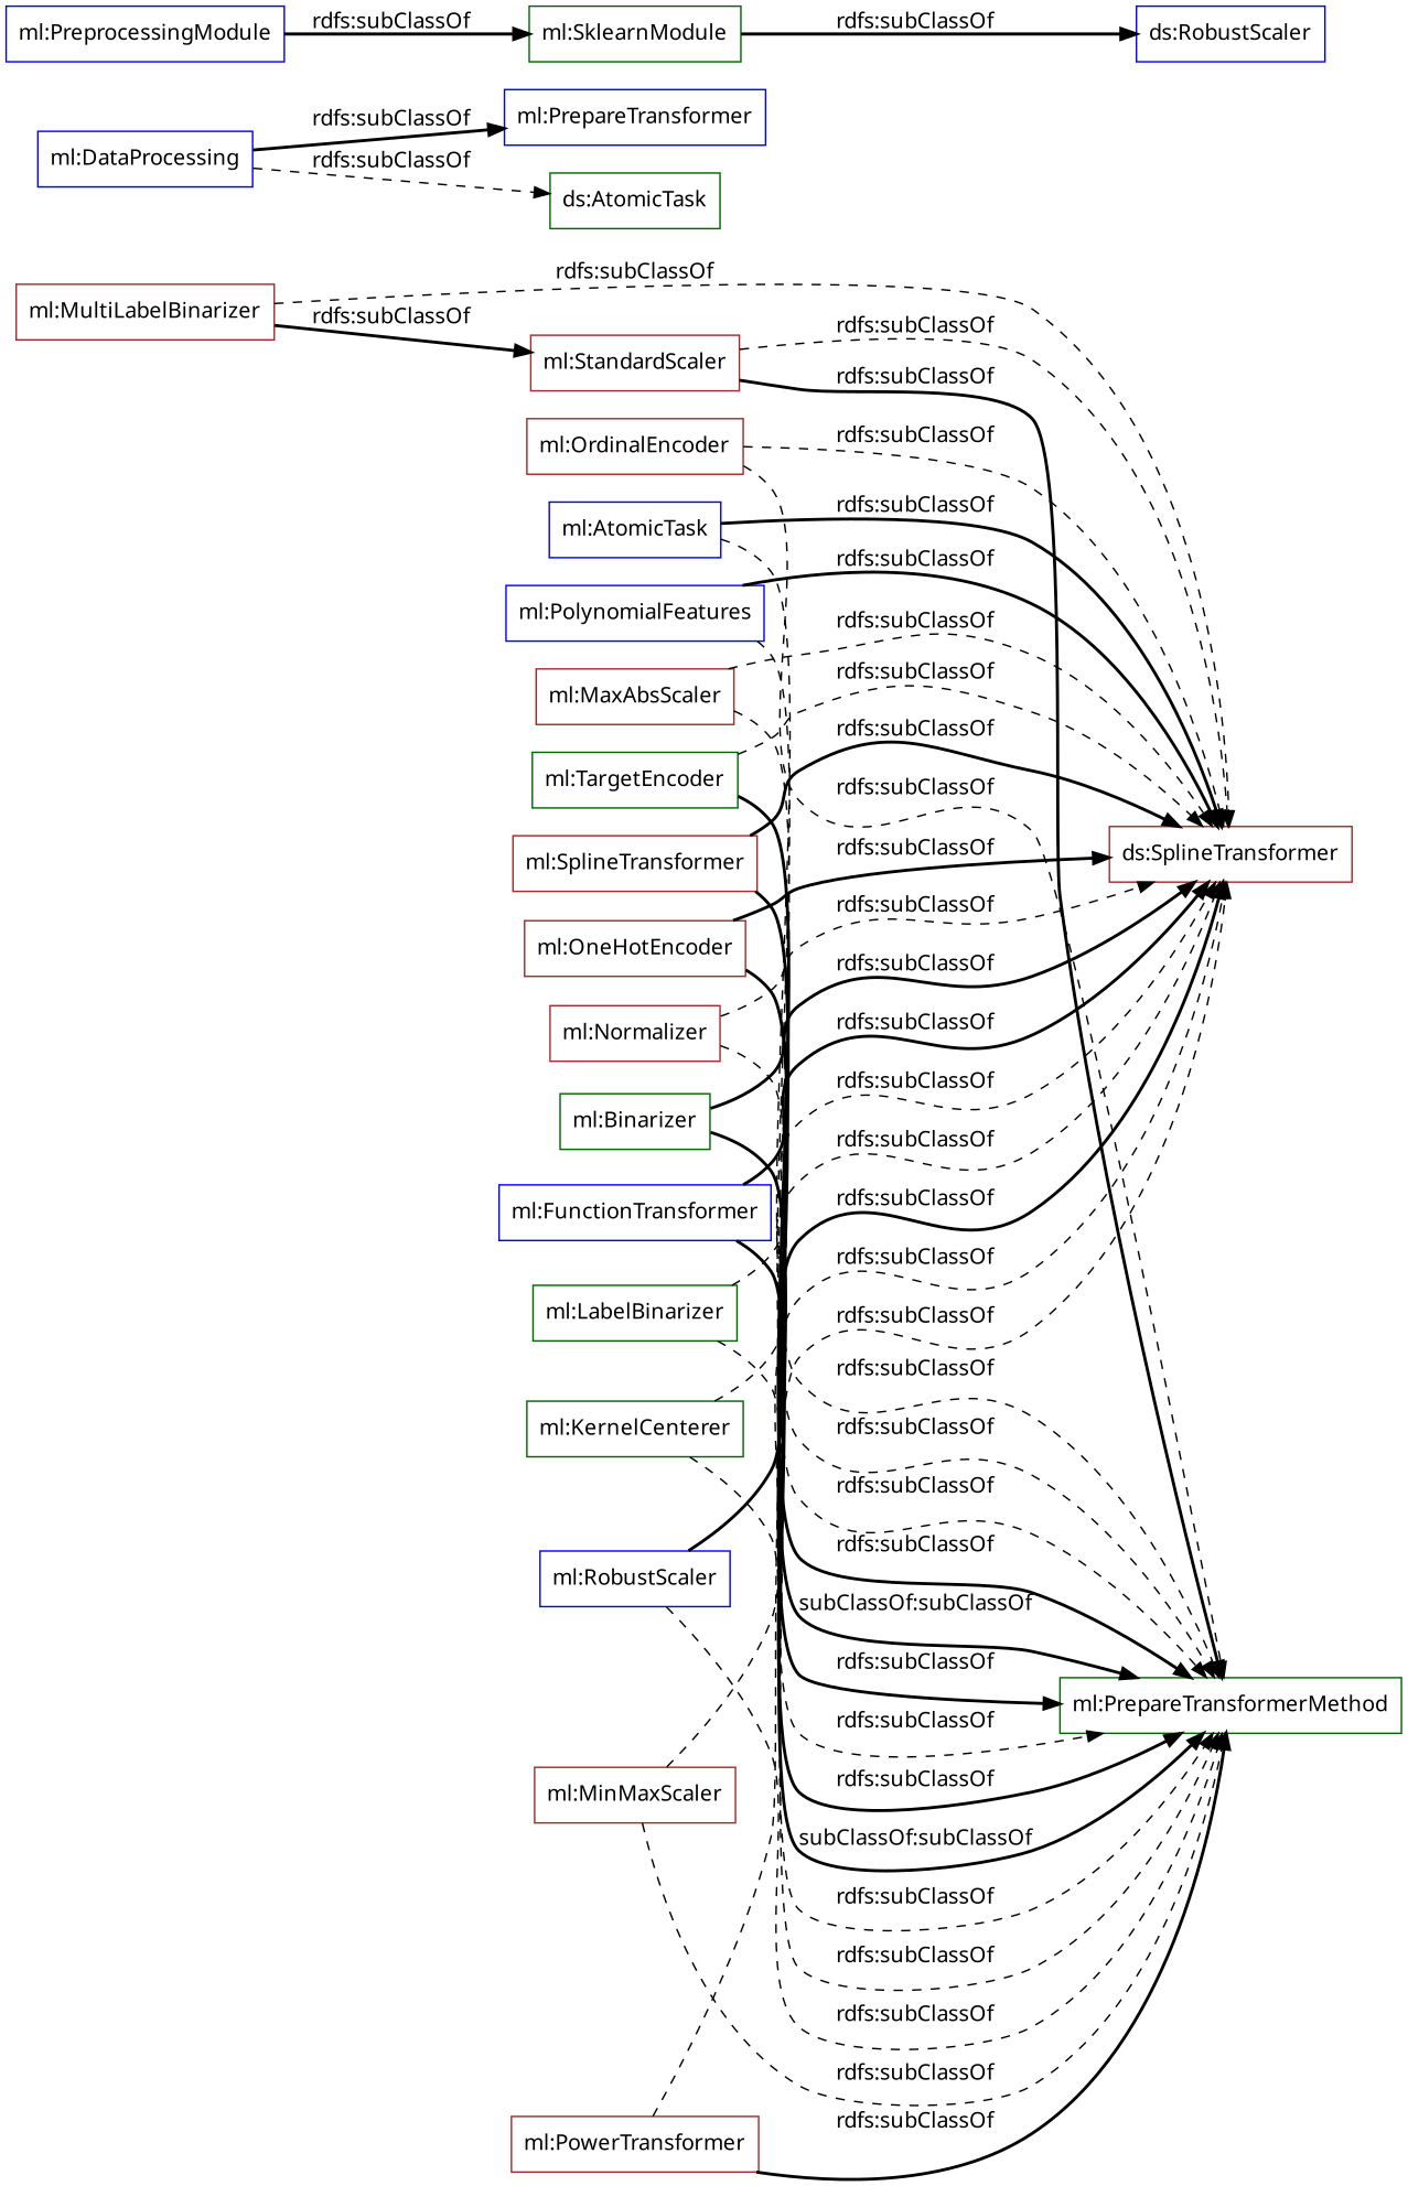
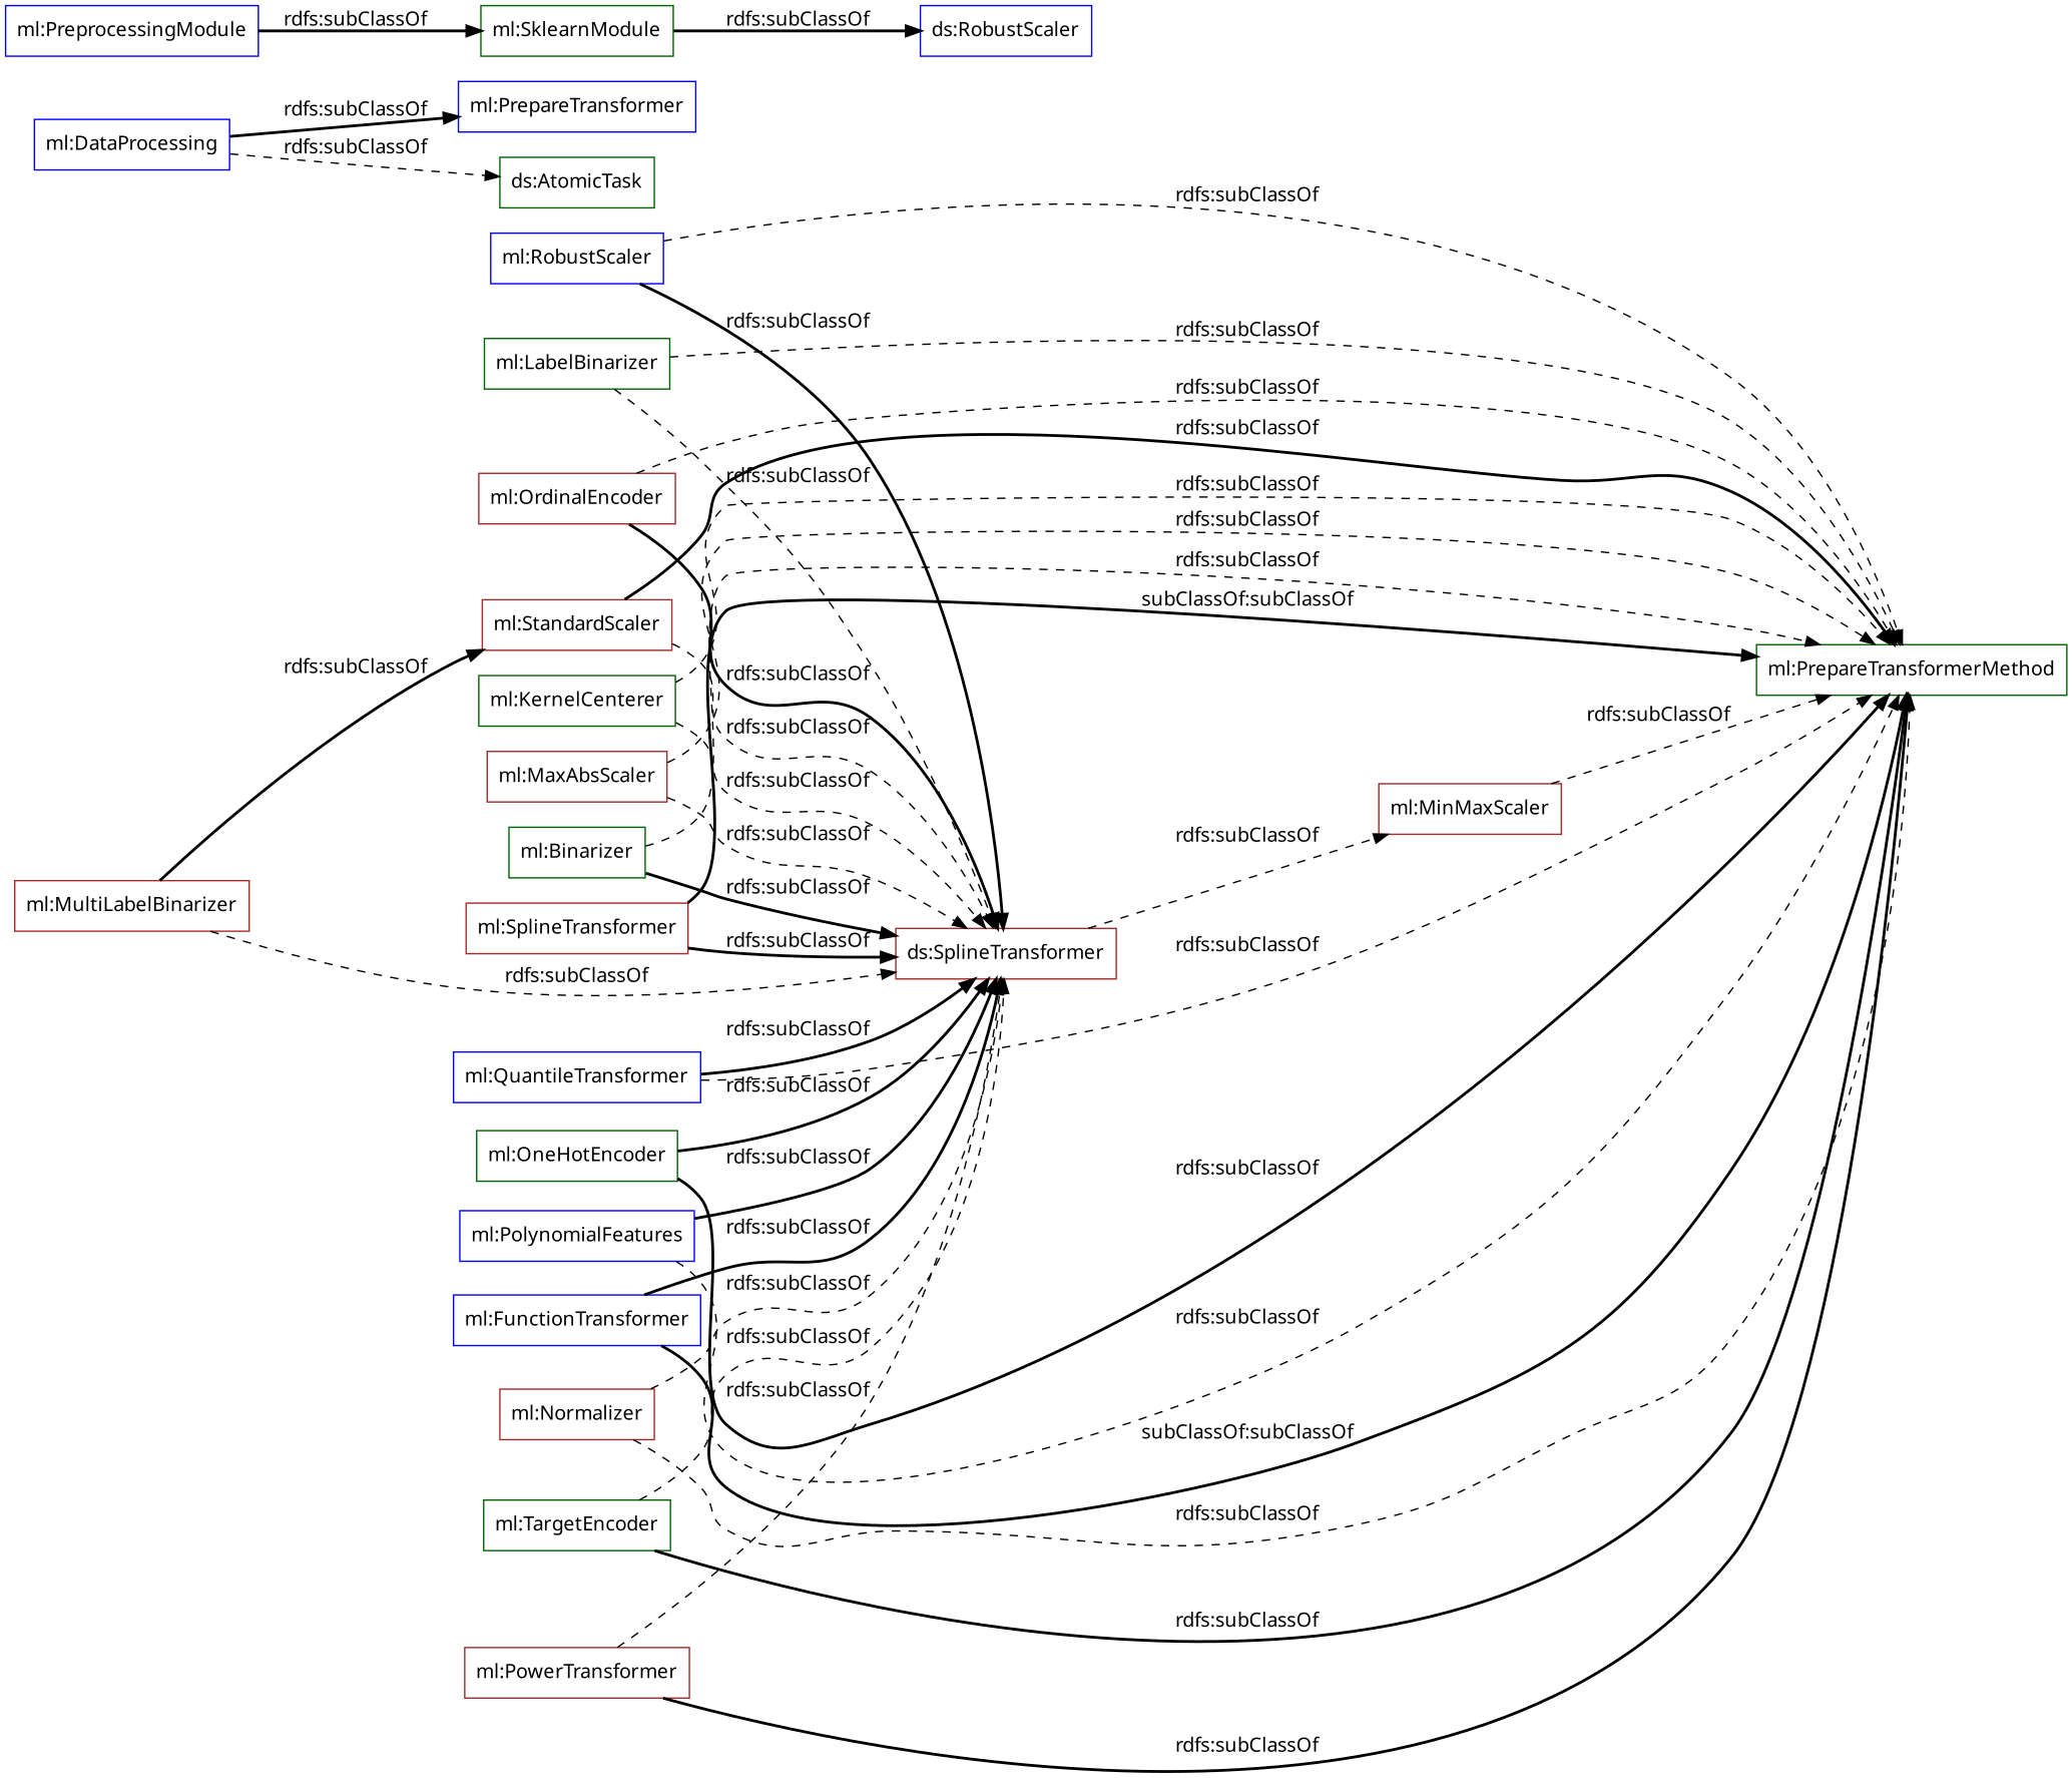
  digraph {
    fontname="Noto Sans"
    rankdir=LR
    node [color=brown fontname="Noto Sans" shape=rectangle]
    edge [fontname="Noto Sans" style=dashed]
    n1 [label="ds:SplineTransformer"]
    "ml:MultiLabelBinarizer"
    "ml:StandardScaler"
    "ml:PrepareTransformerMethod" [color=darkgreen]
    "ml:OrdinalEncoder"
    "ml:SplineTransformer"
    "ml:LabelBinarizer" [color=darkgreen]
    "ml:MinMaxScaler"
    "ml:Binarizer" [color=darkgreen]
    "ml:DataProcessing" [color=blue]
    "ml:PrepareTransformer" [color=blue]
    "ds:AtomicTask" [color=darkgreen]
    "ml:PreprocessingModule" [color=blue]
    "ml:SklearnModule" [color=darkgreen]
    n15 [color=blue label="ds:RobustScaler"]
    "ml:RobustScaler" [color=blue]
    "ml:MaxAbsScaler"
    "ml:KernelCenterer" [color=darkgreen]
    "ml:FunctionTransformer" [color=blue]
    "ml:Normalizer"
    "ml:PowerTransformer"
    "ml:TargetEncoder" [color=darkgreen]
-   "ml:QuantileTransformer" [color=blue label="ml:AtomicTask"]
-   "ml:OneHotEncoder"
+   "ml:QuantileTransformer" [color=blue]
+   "ml:OneHotEncoder" [color=darkgreen]
    "ml:PolynomialFeatures" [color=blue]
    "ml:MultiLabelBinarizer" -> n1 [label="rdfs:subClassOf"]
    "ml:MultiLabelBinarizer" -> "ml:StandardScaler" [label="rdfs:subClassOf" style=bold]
    "ml:StandardScaler" -> n1 [label="rdfs:subClassOf"]
    "ml:StandardScaler" -> "ml:PrepareTransformerMethod" [label="rdfs:subClassOf" style=bold]
-   "ml:OrdinalEncoder" -> n1 [label="rdfs:subClassOf"]
+   "ml:OrdinalEncoder" -> n1 [label="rdfs:subClassOf" style=bold]
    "ml:OrdinalEncoder" -> "ml:PrepareTransformerMethod" [label="rdfs:subClassOf"]
    "ml:SplineTransformer" -> n1 [label="rdfs:subClassOf" style=bold]
    "ml:SplineTransformer" -> "ml:PrepareTransformerMethod" [label="subClassOf:subClassOf" style=bold]
    "ml:LabelBinarizer" -> n1 [label="rdfs:subClassOf"]
    "ml:LabelBinarizer" -> "ml:PrepareTransformerMethod" [label="rdfs:subClassOf"]
-   "ml:MinMaxScaler" -> n1 [label="rdfs:subClassOf"]
+   n1 -> "ml:MinMaxScaler" [label="rdfs:subClassOf"]
    "ml:MinMaxScaler" -> "ml:PrepareTransformerMethod" [label="rdfs:subClassOf"]
    "ml:Binarizer" -> n1 [label="rdfs:subClassOf" style=bold]
-   "ml:Binarizer" -> "ml:PrepareTransformerMethod" [label="rdfs:subClassOf" style=bold]
+   "ml:Binarizer" -> "ml:PrepareTransformerMethod" [label="rdfs:subClassOf"]
    "ml:DataProcessing" -> "ml:PrepareTransformer" [label="rdfs:subClassOf" style=bold]
    "ml:DataProcessing" -> "ds:AtomicTask" [label="rdfs:subClassOf"]
    "ml:PreprocessingModule" -> "ml:SklearnModule" [label="rdfs:subClassOf" style=bold]
    "ml:SklearnModule" -> n15 [label="rdfs:subClassOf" style=bold]
    "ml:RobustScaler" -> n1 [label="rdfs:subClassOf" style=bold]
    "ml:RobustScaler" -> "ml:PrepareTransformerMethod" [label="rdfs:subClassOf"]
    "ml:MaxAbsScaler" -> n1 [label="rdfs:subClassOf"]
    "ml:MaxAbsScaler" -> "ml:PrepareTransformerMethod" [label="rdfs:subClassOf"]
    "ml:KernelCenterer" -> n1 [label="rdfs:subClassOf"]
    "ml:KernelCenterer" -> "ml:PrepareTransformerMethod" [label="rdfs:subClassOf"]
    "ml:FunctionTransformer" -> n1 [label="rdfs:subClassOf" style=bold]
    "ml:FunctionTransformer" -> "ml:PrepareTransformerMethod" [label="subClassOf:subClassOf" style=bold]
    "ml:Normalizer" -> n1 [label="rdfs:subClassOf"]
    "ml:Normalizer" -> "ml:PrepareTransformerMethod" [label="rdfs:subClassOf"]
    "ml:PowerTransformer" -> n1 [label="rdfs:subClassOf"]
    "ml:PowerTransformer" -> "ml:PrepareTransformerMethod" [label="rdfs:subClassOf" style=bold]
    "ml:TargetEncoder" -> n1 [label="rdfs:subClassOf"]
    "ml:TargetEncoder" -> "ml:PrepareTransformerMethod" [label="rdfs:subClassOf" style=bold]
    "ml:QuantileTransformer" -> n1 [label="rdfs:subClassOf" style=bold]
    "ml:QuantileTransformer" -> "ml:PrepareTransformerMethod" [label="rdfs:subClassOf"]
    "ml:OneHotEncoder" -> n1 [label="rdfs:subClassOf" style=bold]
    "ml:OneHotEncoder" -> "ml:PrepareTransformerMethod" [label="rdfs:subClassOf" style=bold]
    "ml:PolynomialFeatures" -> n1 [label="rdfs:subClassOf" style=bold]
    "ml:PolynomialFeatures" -> "ml:PrepareTransformerMethod" [label="rdfs:subClassOf"]
  }
